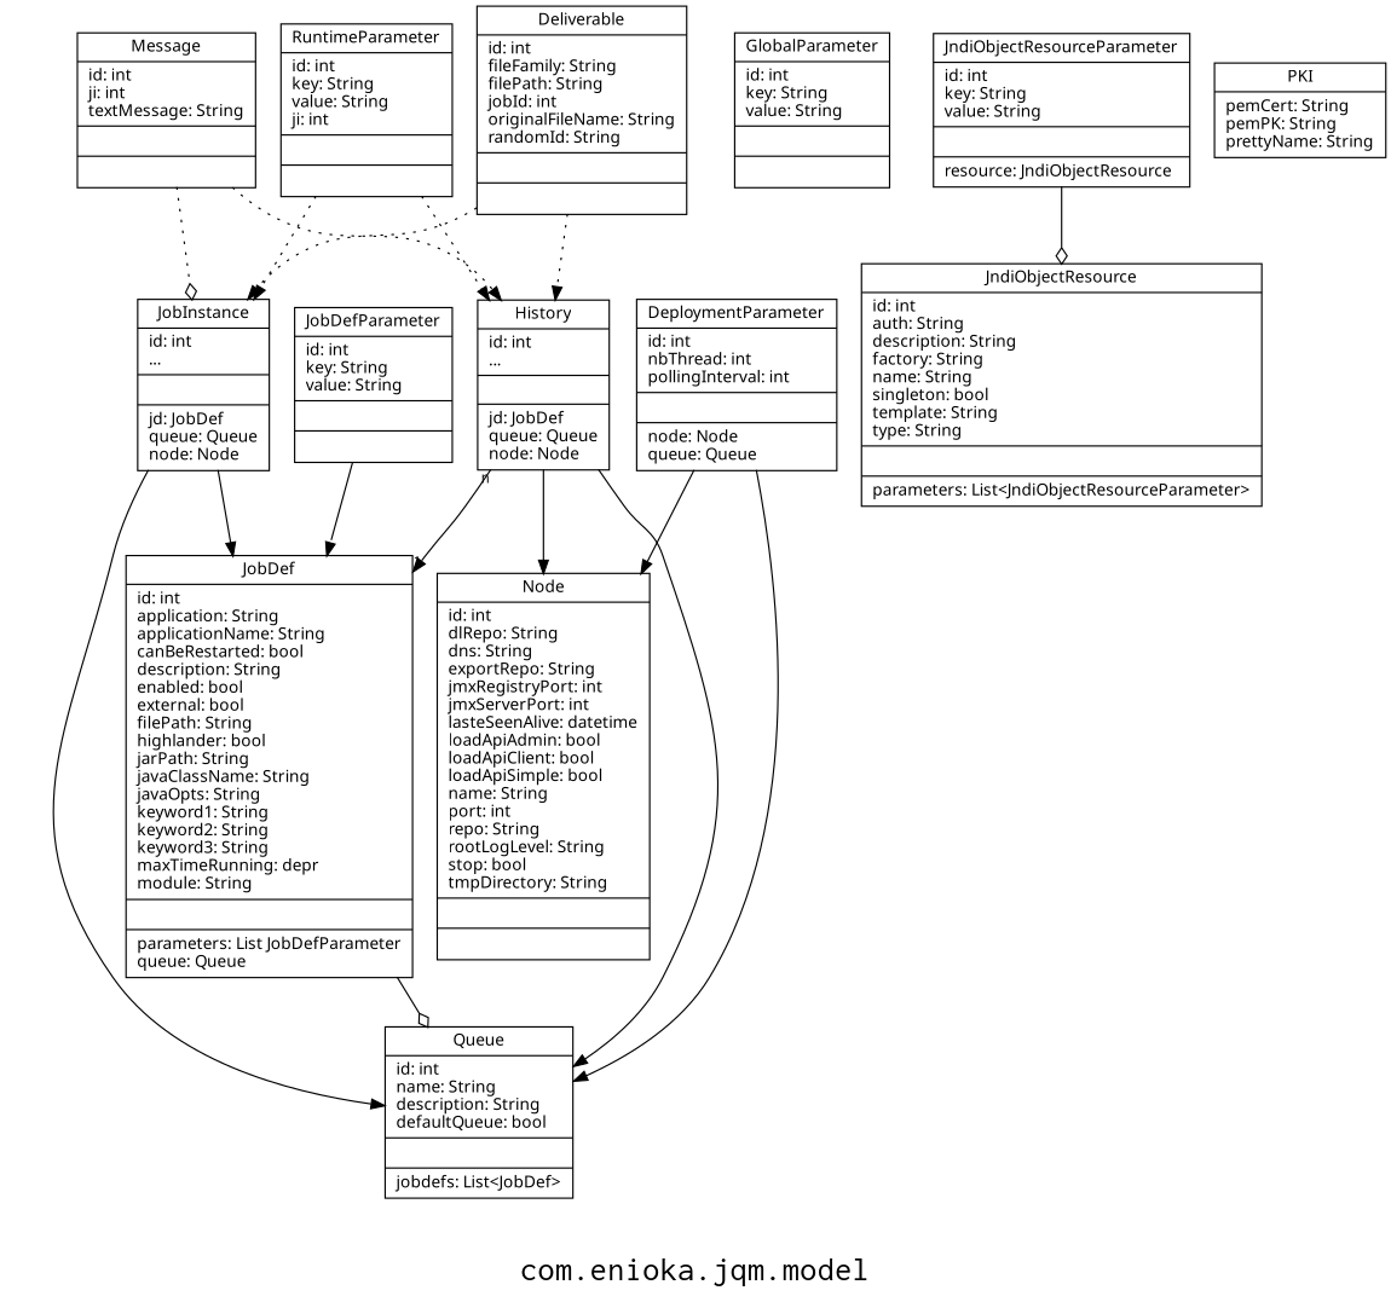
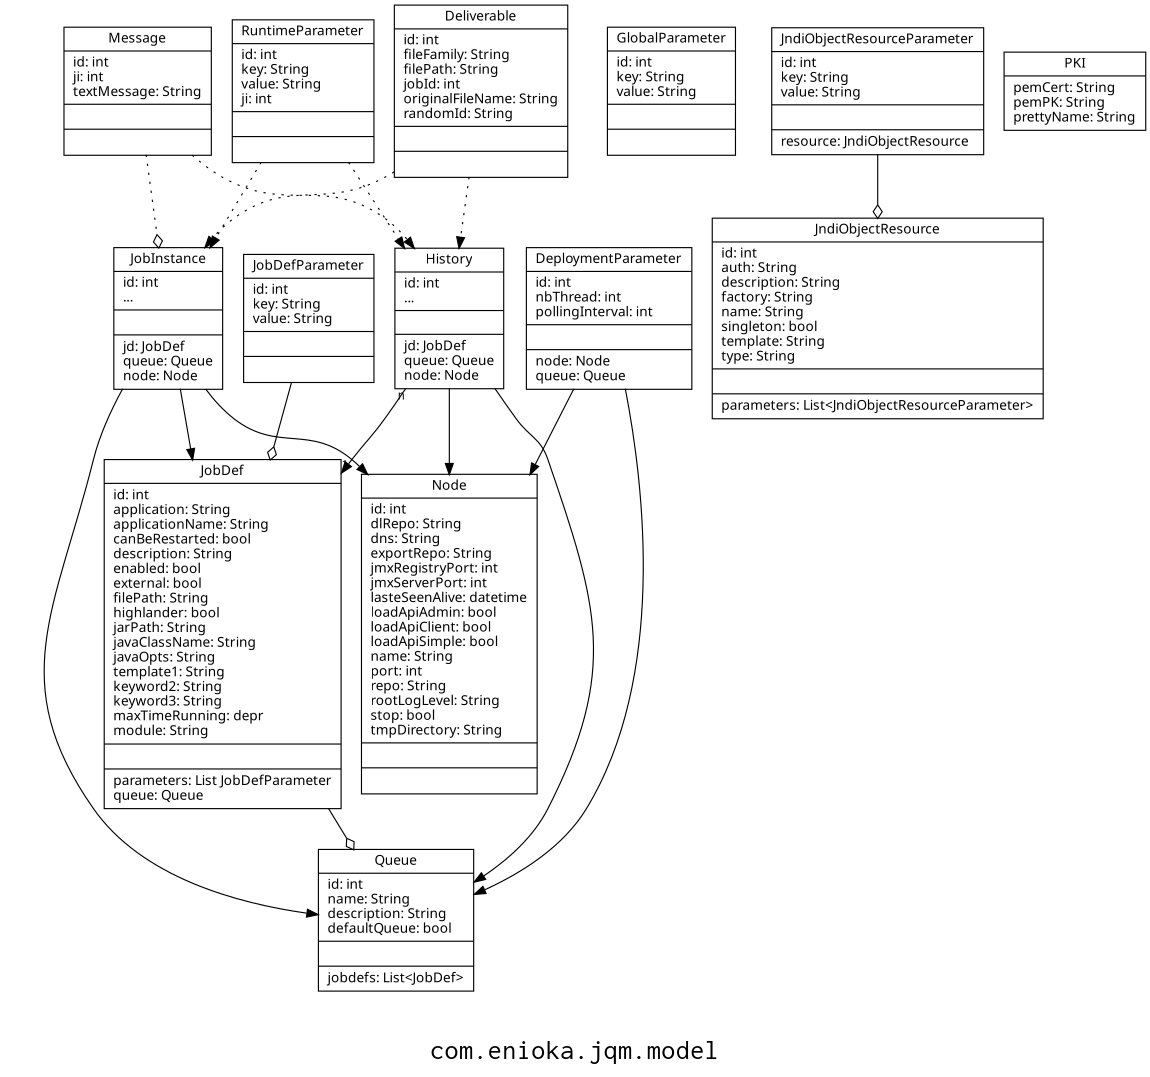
  digraph {
    concentrate=false
    fontname=Courier
    fontsize=25
    label="com.enioka.jqm.model"
    node [fontname=Sans fontsize=12 shape=record]
    edge [fontname=Courier fontsize=12]
    n1 [label="{Deliverable\n|id: int\lfileFamily: String\lfilePath: String\ljobId: int\loriginalFileName: String\lrandomId: String\l|\l|\l}"]
    n2 [label="{History\n|id: int\l...\l||jd: JobDef\lqueue: Queue\lnode: Node\l}"]
    n3 [label="{JobInstance\n|id: int\l...\l|\l|jd: JobDef\lqueue: Queue\lnode: Node\l}"]
    n4 [label="{Node\n|id: int\ldlRepo: String\ldns: String\lexportRepo: String\ljmxRegistryPort: int\ljmxServerPort: int\llasteSeenAlive: datetime\lloadApiAdmin: bool\lloadApiClient: bool\lloadApiSimple: bool\lname: String\lport: int\lrepo: String\lrootLogLevel: String\lstop: bool\ltmpDirectory: String\l|\l|\l}"]
    n5 [label="{Queue\n|id: int\lname: String\ldescription: String\ldefaultQueue: bool\l|\l|jobdefs: List\<JobDef\>\l}"]
-   n6 [label="{JobDef\n|id: int\lapplication: String\lapplicationName: String\lcanBeRestarted: bool\ldescription: String\lenabled: bool\lexternal: bool\lfilePath: String\lhighlander: bool\ljarPath: String\ljavaClassName: String\ljavaOpts: String\lkeyword1: String\lkeyword2: String\lkeyword3: String\lmaxTimeRunning: depr\lmodule: String\l|\l|parameters: List JobDefParameter\lqueue: Queue\l}"]
+   n6 [label="{JobDef\n|id: int\lapplication: String\lapplicationName: String\lcanBeRestarted: bool\ldescription: String\lenabled: bool\lexternal: bool\lfilePath: String\lhighlander: bool\ljarPath: String\ljavaClassName: String\ljavaOpts: String\ltemplate1: String\lkeyword2: String\lkeyword3: String\lmaxTimeRunning: depr\lmodule: String\l|\l|parameters: List JobDefParameter\lqueue: Queue\l}"]
    n7 [label="{DeploymentParameter\n|id: int\lnbThread: int\lpollingInterval: int\l|\l|node: Node\lqueue: Queue\l}"]
    n8 [label="{GlobalParameter\n|id: int\lkey: String\lvalue: String\l|\l|\l}"]
    n9 [label="{JndiObjectResource\n|id: int\lauth: String\ldescription: String\lfactory: String\lname: String\lsingleton: bool\ltemplate: String\ltype: String\l|\l|parameters: List\<JndiObjectResourceParameter\>\l}"]
    n10 [label="{JndiObjectResourceParameter\n|id: int\lkey: String\lvalue: String\l|\l|resource: JndiObjectResource\l}"]
    n11 [label="{JobDefParameter\n|id: int\lkey: String\lvalue: String\l|\l|\l}"]
    n12 [label="{Message\n|id: int\lji: int\ltextMessage: String\l|\l|\l}"]
    n13 [label="{PKI\n|pemCert: String\lpemPK: String\lprettyName: String\l}"]
    n14 [label="{RuntimeParameter\n|id: int\lkey: String\lvalue: String\lji: int\l|\l|\l}"]
    n1 -> n2 [style=dotted]
    n1 -> n3 [style=dotted]
    n2 -> n4
    n2 -> n5
    n2 -> n6 [headlabel=1 taillabel=n]
+   n3 -> n4
    n3 -> n5
    n3 -> n6
    n6 -> n5 [arrowhead=odiamond]
    n7 -> n4
    n7 -> n5
    n10 -> n9 [arrowhead=odiamond]
-   n11 -> n6 [arrowhead=normal]
+   n11 -> n6 [arrowhead=odiamond]
    n12 -> n2 [style=dotted]
    n12 -> n3 [arrowhead=odiamond style=dotted]
    n14 -> n2 [style=dotted]
    n14 -> n3 [style=dotted]
  }
